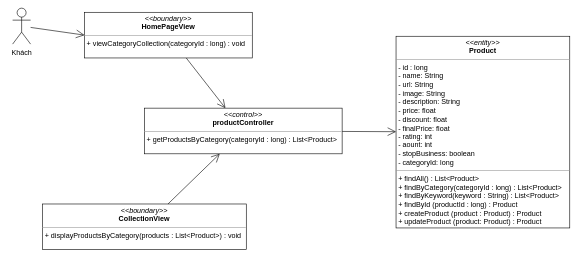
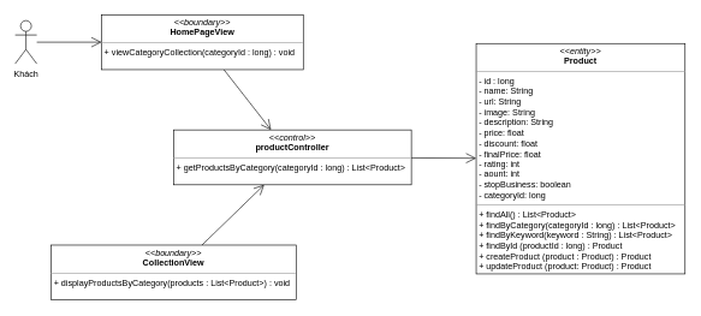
  <mxCell id="0" />
  <mxCell id="1" parent="0" />
  <mxCell id="2" value="&lt;p style=&quot;margin: 0px ; margin-top: 4px ; text-align: center&quot;&gt;&lt;i&gt;&amp;lt;&amp;lt;boundary&amp;gt;&amp;gt;&lt;/i&gt;&lt;br&gt;&lt;b&gt;CollectionView&lt;/b&gt;&lt;/p&gt;&lt;hr size=&quot;1&quot;&gt;&lt;p style=&quot;margin: 0px ; margin-left: 4px&quot;&gt;&lt;span&gt;+ displayProductsByCategory(products : List&amp;lt;Product&amp;gt;) : void&lt;/span&gt;&lt;br&gt;&lt;/p&gt;" style="verticalAlign=top;align=left;overflow=fill;fontSize=12;fontFamily=Helvetica;html=1;" parent="1" vertex="1"><mxGeometry x="70" y="340" width="340" height="76.25" as="geometry" /></mxCell>
  <mxCell id="3" value="&lt;p style=&quot;margin: 0px ; margin-top: 4px ; text-align: center&quot;&gt;&lt;i&gt;&amp;lt;&amp;lt;entity&amp;gt;&amp;gt;&lt;/i&gt;&lt;br&gt;&lt;b&gt;Product&lt;/b&gt;&lt;/p&gt;&lt;hr size=&quot;1&quot;&gt;&lt;p style=&quot;margin: 0px ; margin-left: 4px&quot;&gt;- id : long&lt;/p&gt;&lt;p style=&quot;margin: 0px ; margin-left: 4px&quot;&gt;- name: String&lt;br&gt;- url: String&lt;/p&gt;&lt;p style=&quot;margin: 0px ; margin-left: 4px&quot;&gt;- image: String&lt;/p&gt;&lt;p style=&quot;margin: 0px ; margin-left: 4px&quot;&gt;- description: String&lt;/p&gt;&lt;p style=&quot;margin: 0px ; margin-left: 4px&quot;&gt;- price: float&lt;/p&gt;&lt;p style=&quot;margin: 0px ; margin-left: 4px&quot;&gt;- discount: float&lt;/p&gt;&lt;p style=&quot;margin: 0px ; margin-left: 4px&quot;&gt;- finalPrice: float&lt;/p&gt;&lt;p style=&quot;margin: 0px ; margin-left: 4px&quot;&gt;- rating: int&lt;/p&gt;&lt;p style=&quot;margin: 0px ; margin-left: 4px&quot;&gt;- aount: int&lt;/p&gt;&lt;p style=&quot;margin: 0px ; margin-left: 4px&quot;&gt;- stopBusiness: boolean&lt;/p&gt;&lt;p style=&quot;margin: 0px ; margin-left: 4px&quot;&gt;- categoryId: long&lt;/p&gt;&lt;hr size=&quot;1&quot;&gt;&lt;p style=&quot;margin: 0px 0px 0px 4px&quot;&gt;+ findAll() : List&amp;lt;Product&amp;gt;&lt;/p&gt;&lt;p style=&quot;margin: 0px 0px 0px 4px&quot;&gt;+ findByCategory(categoryId : long) : List&amp;lt;Product&amp;gt;&lt;/p&gt;&lt;p style=&quot;margin: 0px 0px 0px 4px&quot;&gt;+ findByKeyword(keyword : String) : List&amp;lt;Product&amp;gt;&lt;/p&gt;&lt;p style=&quot;margin: 0px 0px 0px 4px&quot;&gt;+ findById (productId : long) : Product&lt;/p&gt;&lt;p style=&quot;margin: 0px 0px 0px 4px&quot;&gt;+ createProduct (product : Product) : Product&lt;/p&gt;&lt;p style=&quot;margin: 0px 0px 0px 4px&quot;&gt;+ updateProduct (product: Product) : Product&lt;/p&gt;" style="verticalAlign=top;align=left;overflow=fill;fontSize=12;fontFamily=Helvetica;html=1;" parent="1" vertex="1"><mxGeometry x="660" y="60" width="290" height="320" as="geometry" /></mxCell>
  <mxCell id="4" value="" style="endArrow=open;endFill=1;endSize=12;html=1;" parent="1" source="5" target="3" edge="1"><mxGeometry width="160" relative="1" as="geometry"><mxPoint x="1486.523" y="61.56" as="sourcePoint" /><mxPoint x="1210" y="130" as="targetPoint" /></mxGeometry></mxCell>
  <mxCell id="5" value="&lt;p style=&quot;margin: 0px ; margin-top: 4px ; text-align: center&quot;&gt;&lt;i&gt;&amp;lt;&amp;lt;control&amp;gt;&amp;gt;&lt;/i&gt;&lt;br&gt;&lt;b&gt;productController&lt;/b&gt;&lt;/p&gt;&lt;hr size=&quot;1&quot;&gt;&lt;p style=&quot;margin: 0px ; margin-left: 4px&quot;&gt;&lt;span&gt;+ getProductsByCategory(categoryId : long) : List&amp;lt;Product&amp;gt;&lt;/span&gt;&lt;br&gt;&lt;/p&gt;" style="verticalAlign=top;align=left;overflow=fill;fontSize=12;fontFamily=Helvetica;html=1;" parent="1" vertex="1"><mxGeometry x="240" y="180" width="330" height="76.25" as="geometry" /></mxCell>
  <mxCell id="6" value="&lt;p style=&quot;margin: 0px ; margin-top: 4px ; text-align: center&quot;&gt;&lt;i&gt;&amp;lt;&amp;lt;boundary&amp;gt;&amp;gt;&lt;/i&gt;&lt;br&gt;&lt;b&gt;HomePageView&lt;/b&gt;&lt;/p&gt;&lt;hr size=&quot;1&quot;&gt;&lt;p style=&quot;margin: 0px ; margin-left: 4px&quot;&gt;&lt;span&gt;+ viewCategoryCollection(categoryId : long) : void&lt;/span&gt;&lt;/p&gt;" style="verticalAlign=top;align=left;overflow=fill;fontSize=12;fontFamily=Helvetica;html=1;" parent="1" vertex="1"><mxGeometry x="140" y="20" width="280" height="76.25" as="geometry" /></mxCell>
  <mxCell id="7" value="" style="endArrow=open;endFill=1;endSize=12;html=1;" parent="1" source="6" target="5" edge="1"><mxGeometry width="160" relative="1" as="geometry"><mxPoint x="540" y="100" as="sourcePoint" /><mxPoint x="700" y="100" as="targetPoint" /></mxGeometry></mxCell>
  <mxCell id="8" value="" style="endArrow=open;endFill=1;endSize=12;html=1;" parent="1" source="2" target="5" edge="1"><mxGeometry width="160" relative="1" as="geometry"><mxPoint x="540" y="100" as="sourcePoint" /><mxPoint x="700" y="100" as="targetPoint" /></mxGeometry></mxCell>
- <mxCell id="9" value="Khách&lt;br&gt;" style="shape=umlActor;verticalLabelPosition=bottom;verticalAlign=top;html=1;" parent="1" vertex="1"><mxGeometry x="20" y="13.13" width="30" height="60" as="geometry" /></mxCell>
+ <mxCell id="9" value="Khách&lt;br&gt;" style="shape=umlActor;verticalLabelPosition=bottom;verticalAlign=top;html=1;" parent="1" vertex="1"><mxGeometry x="20" y="28.13" width="30" height="60" as="geometry" /></mxCell>
  <mxCell id="10" value="" style="endArrow=open;endFill=1;endSize=12;html=1;entryX=0;entryY=0.5;entryDx=0;entryDy=0;" parent="1" source="9" target="6" edge="1"><mxGeometry width="160" relative="1" as="geometry"><mxPoint x="350" y="260" as="sourcePoint" /><mxPoint x="510" y="260" as="targetPoint" /></mxGeometry></mxCell>
